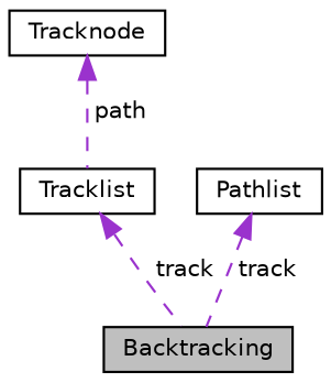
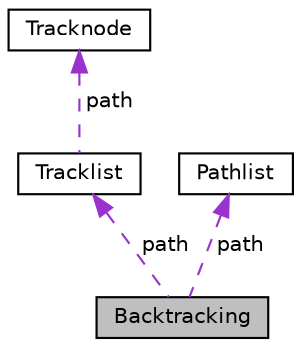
  digraph {
    node [color=black fillcolor=white fontname=Helvetica fontsize=10 shape=record style=filled]
    edge [color=darkorchid3 dir=back fontname=Helvetica fontsize=10 labelfontname=Helvetica labelfontsize=10 style=dashed]
    n1 [fillcolor=grey75 fontcolor=black height=0.2 label=Backtracking width=0.4]
    n2 [height=0.2 label=Tracklist width=0.4]
    n3 [height=0.2 label=Tracknode width=0.4]
    n4 [height=0.2 label=Pathlist width=0.4]
-   n2 -> n1 [label=" track"]
+   n2 -> n1 [label=" path"]
    n3 -> n2 [label=" path"]
-   n4 -> n1 [label=" track"]
+   n4 -> n1 [label=" path"]
  }
